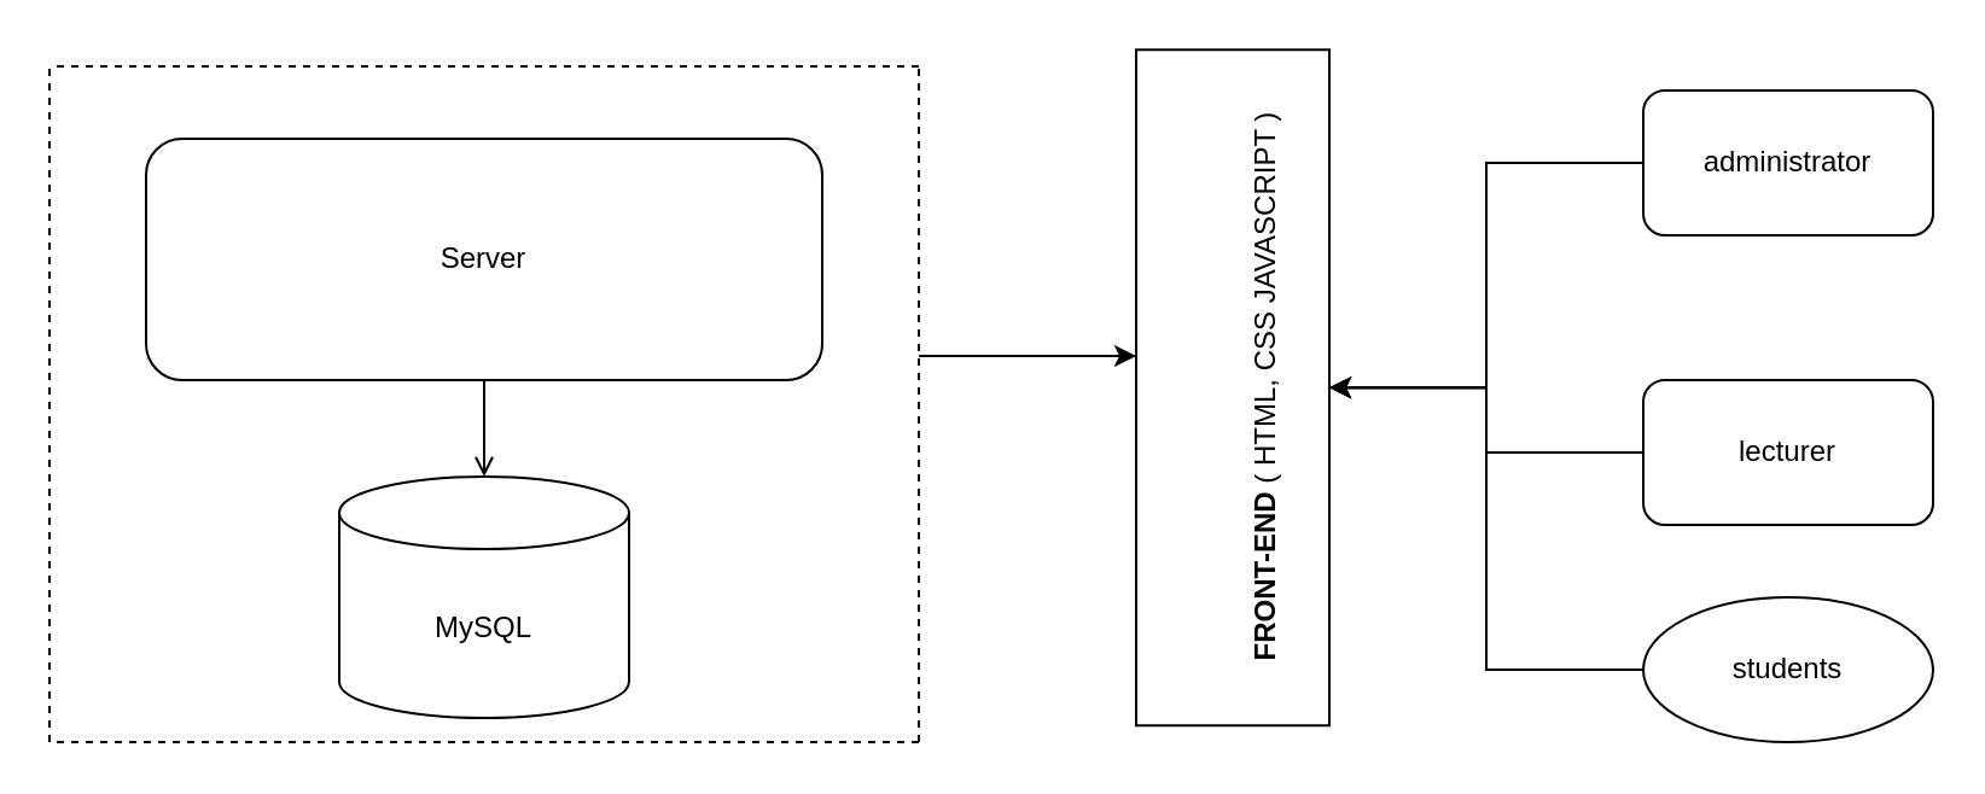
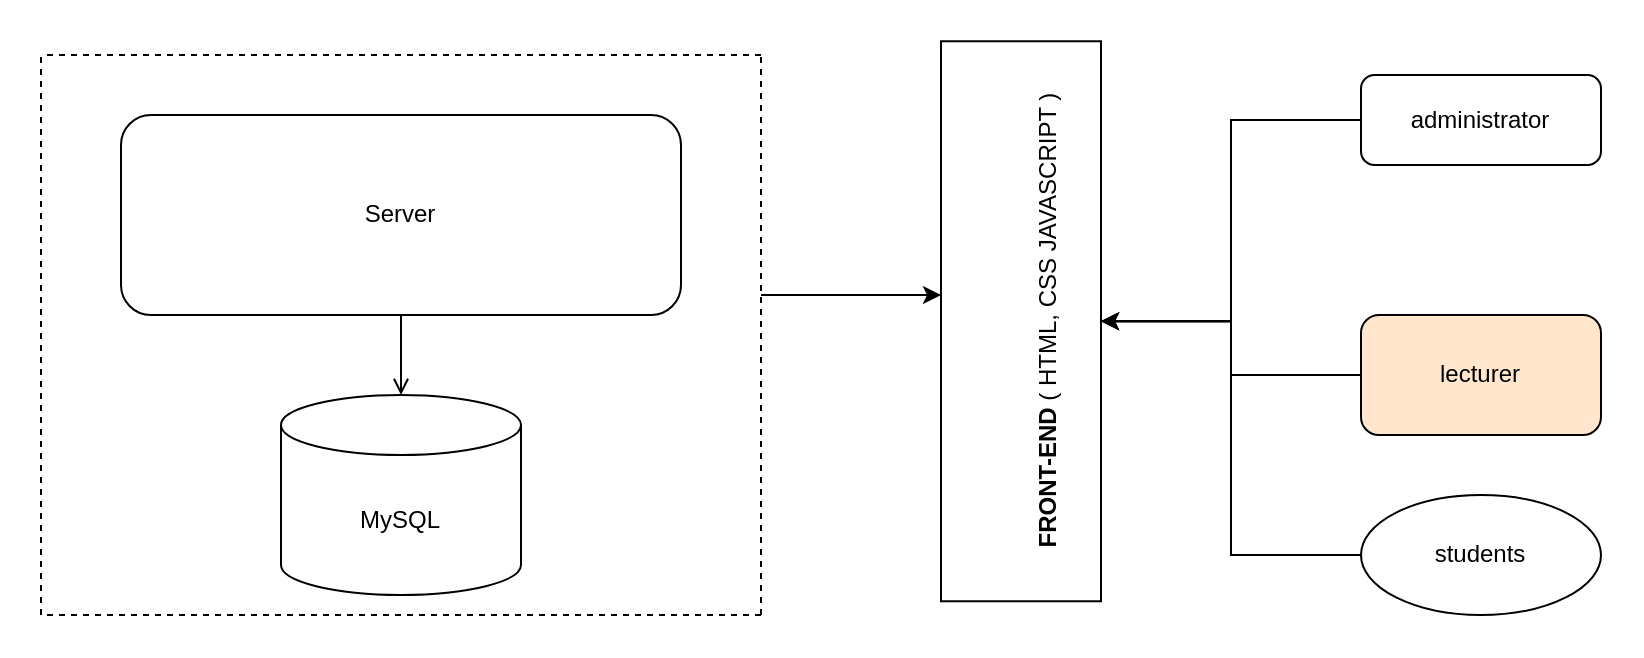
  <mxCell id="0" />
  <mxCell id="1" parent="0" />
  <mxCell id="2" value="" style="endArrow=none;dashed=1;html=1;rounded=0;" parent="1" edge="1"><mxGeometry width="50" height="50" relative="1" as="geometry"><mxPoint x="20" y="307" as="sourcePoint" /><mxPoint x="20" y="27" as="targetPoint" /></mxGeometry></mxCell>
  <mxCell id="3" value="" style="endArrow=none;dashed=1;html=1;rounded=0;" parent="1" edge="1"><mxGeometry width="50" height="50" relative="1" as="geometry"><mxPoint x="380" y="307" as="sourcePoint" /><mxPoint x="380" y="27" as="targetPoint" /></mxGeometry></mxCell>
  <mxCell id="4" value="" style="endArrow=none;dashed=1;html=1;rounded=0;" parent="1" edge="1"><mxGeometry width="50" height="50" relative="1" as="geometry"><mxPoint x="380" y="27" as="sourcePoint" /><mxPoint x="20" y="27" as="targetPoint" /></mxGeometry></mxCell>
  <mxCell id="5" value="" style="endArrow=none;dashed=1;html=1;rounded=0;" parent="1" edge="1"><mxGeometry width="50" height="50" relative="1" as="geometry"><mxPoint x="380" y="307" as="sourcePoint" /><mxPoint x="20" y="307" as="targetPoint" /></mxGeometry></mxCell>
  <mxCell id="6" value="" style="edgeStyle=orthogonalEdgeStyle;rounded=0;orthogonalLoop=1;jettySize=auto;html=1;endArrow=open;" parent="1" source="7" target="8" edge="1"><mxGeometry relative="1" as="geometry" /></mxCell>
  <mxCell id="7" value="Server" style="whiteSpace=wrap;html=1;rounded=1;" parent="1" vertex="1"><mxGeometry x="60" y="57" width="280" height="100" as="geometry" /></mxCell>
  <mxCell id="8" value="MySQL" style="shape=cylinder3;whiteSpace=wrap;html=1;boundedLbl=1;backgroundOutline=1;size=15;" parent="1" vertex="1"><mxGeometry x="140" y="197" width="120" height="100" as="geometry" /></mxCell>
  <mxCell id="9" value="" style="endArrow=classic;html=1;rounded=0;" parent="1" edge="1"><mxGeometry width="50" height="50" relative="1" as="geometry"><mxPoint x="380" y="147" as="sourcePoint" /><mxPoint x="470" y="147" as="targetPoint" /></mxGeometry></mxCell>
  <mxCell id="10" value="" style="rounded=0;whiteSpace=wrap;html=1;" parent="1" vertex="1"><mxGeometry x="470" y="20.13" width="80" height="280" as="geometry" /></mxCell>
  <mxCell id="11" value="&lt;b&gt;FRONT-END &lt;/b&gt;( HTML, CSS JAVASCRIPT )" style="text;html=1;align=center;verticalAlign=middle;whiteSpace=wrap;rounded=0;rotation=-90;" parent="1" vertex="1"><mxGeometry x="400" y="132.63" width="248.75" height="55" as="geometry" /></mxCell>
  <mxCell id="12" value="" style="edgeStyle=orthogonalEdgeStyle;rounded=0;orthogonalLoop=1;jettySize=auto;html=1;" parent="1" source="13" target="10" edge="1"><mxGeometry relative="1" as="geometry" /></mxCell>
- <mxCell id="13" value="administrator" style="rounded=1;whiteSpace=wrap;html=1;" parent="1" vertex="1"><mxGeometry x="680" y="37" width="120" height="60" as="geometry" /></mxCell>
+ <mxCell id="13" value="administrator" style="rounded=1;whiteSpace=wrap;html=1;" parent="1" vertex="1"><mxGeometry x="680" y="37" width="120" height="45" as="geometry" /></mxCell>
  <mxCell id="14" value="" style="edgeStyle=orthogonalEdgeStyle;rounded=0;orthogonalLoop=1;jettySize=auto;html=1;" parent="1" source="15" target="10" edge="1"><mxGeometry relative="1" as="geometry" /></mxCell>
- <mxCell id="15" value="lecturer" style="rounded=1;whiteSpace=wrap;html=1;" parent="1" vertex="1"><mxGeometry x="680" y="157" width="120" height="60" as="geometry" /></mxCell>
+ <mxCell id="15" value="lecturer" style="rounded=1;whiteSpace=wrap;html=1;fillColor=#ffe6cc;" parent="1" vertex="1"><mxGeometry x="680" y="157" width="120" height="60" as="geometry" /></mxCell>
  <mxCell id="16" value="" style="edgeStyle=orthogonalEdgeStyle;rounded=0;orthogonalLoop=1;jettySize=auto;html=1;" parent="1" source="17" target="10" edge="1"><mxGeometry relative="1" as="geometry" /></mxCell>
  <mxCell id="17" value="students" style="ellipse;whiteSpace=wrap;html=1;" parent="1" vertex="1"><mxGeometry x="680" y="247" width="120" height="60" as="geometry" /></mxCell>
